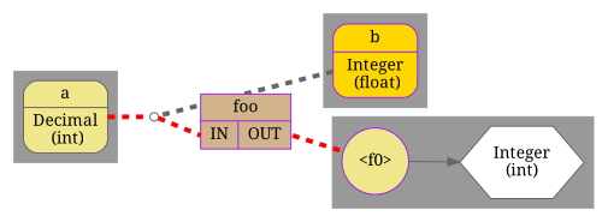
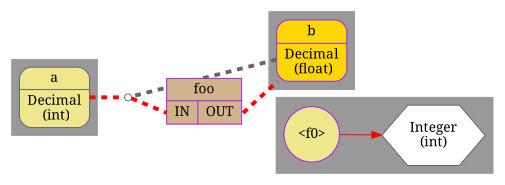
  digraph {
    color=gray60
    fontname="Noto Serif"
    rankdir=LR
    splines=line
    style=filled
    node [color=gray40 fillcolor=khaki fontname="Noto Serif" shape=Mrecord style=filled]
    edge [arrowhead=none color=red fontname="Noto Serif" penwidth=4.0 style=dashed]
    n1 [label="<f0> a| <f1>Decimal\n (int)"]
-   n2 [color=purple fillcolor=gold label="<f0> b| <f1>Integer\n (float)"]
+   n2 [color=purple fillcolor=gold label="<f0> b| <f1>Decimal\n (float)"]
    n3 [color=purple label="<f0>" shape=circle]
    n4 [fillcolor=white label="Integer\n(int)" shape=hexagon]
    n5 [color=purple fillcolor=tan label="<name>foo|{<in>IN|<out>OUT}" shape=record]
    node6 [fillcolor=white shape=point width=0.1]
    subgraph cluster_1 {
      n1
    }
    subgraph cluster_2 {
      n2
    }
    subgraph cluster_3 {
      n3
      n4
    }
    subgraph cluster_4 {
      color=white
      n5
      node6
    }
    n1 -> node6
    n2 -> node6 [color=gray40]
-   n3 -> n4 [arrowhead=normal color=gray40 penwidth=1.0 style=solid tailport=f1]
-   n5 -> n3 [tailport=out]
+   n3 -> n4 [arrowhead=normal penwidth=1.0 style=solid tailport=f1]
+   n5 -> n2 [tailport=out]
    node6 -> n5 [headport=in]
  }
